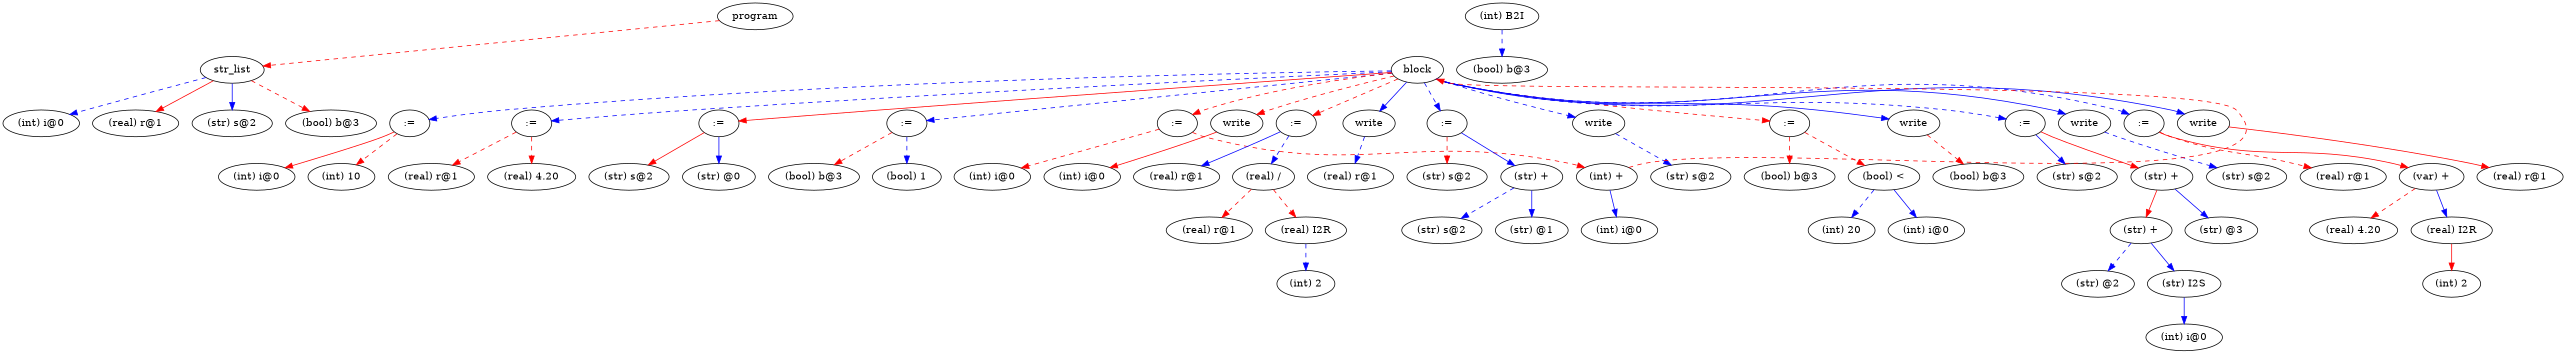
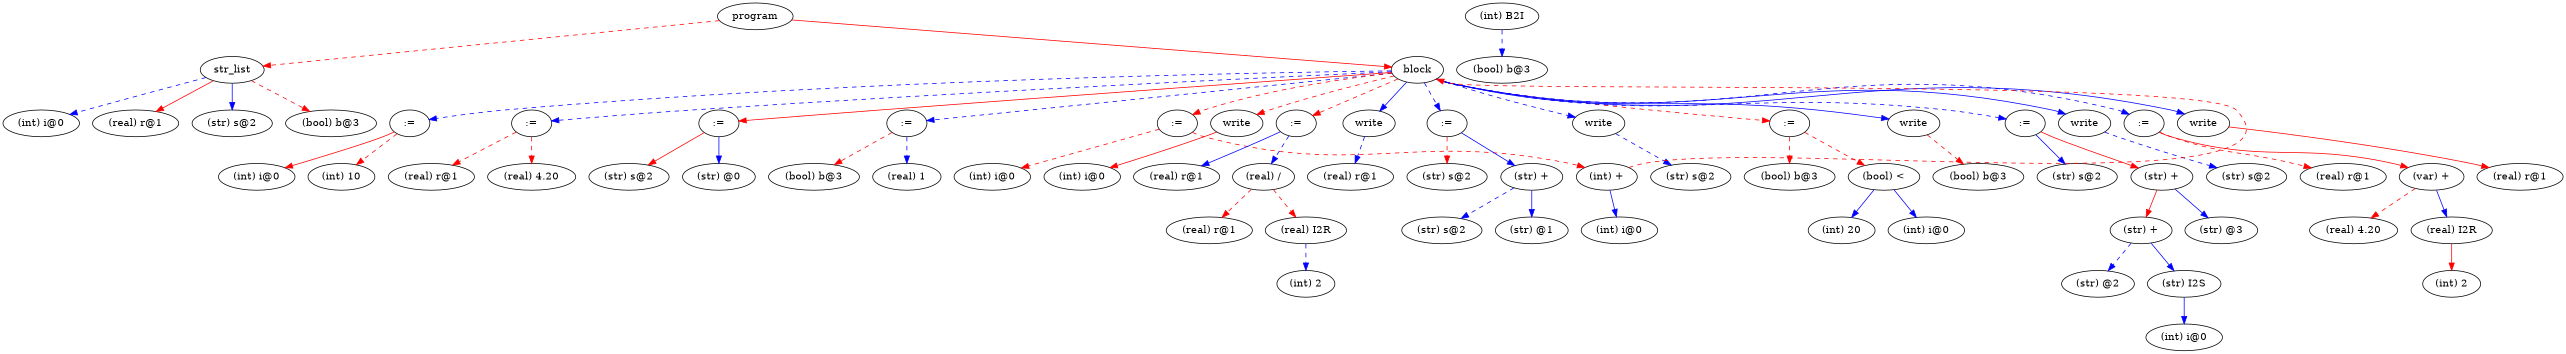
  digraph {
    ordering=out
    edge [color=blue style=dashed]
    n1 [label=program]
    n2 [label=str_list]
    n3 [label=block]
    n4 [label="(int) i@0"]
    n5 [label="(real) r@1"]
    n6 [label="(str) s@2"]
    n7 [label="(bool) b@3"]
    n8 [label=":="]
    n9 [label=":="]
    n10 [label=":="]
    n11 [label=":="]
    n12 [label=":="]
    n13 [label=write]
    n14 [label=":="]
    n15 [label=write]
    n16 [label=":="]
    n17 [label=write]
    n18 [label=":="]
    n19 [label=write]
    n20 [label=":="]
    n21 [label=write]
    n22 [label=":="]
    n23 [label=write]
    n24 [label="(int) i@0"]
    n25 [label="(int) 10"]
    n26 [label="(real) r@1"]
    n27 [label="(real) 4.20"]
    n28 [label="(str) s@2"]
    n29 [label="(str) @0"]
    n30 [label="(bool) b@3"]
-   n31 [label="(bool) 1"]
+   n31 [label="(real) 1"]
    n32 [label="(int) i@0"]
    n33 [label="(int) +"]
    n34 [label="(int) i@0"]
    n35 [label="(real) r@1"]
    n36 [label="(real) /"]
    n37 [label="(real) r@1"]
    n38 [label="(str) s@2"]
    n39 [label="(str) +"]
    n40 [label="(str) s@2"]
    n41 [label="(bool) b@3"]
    n42 [label="(bool) <"]
    n43 [label="(bool) b@3"]
    n44 [label="(str) s@2"]
    n45 [label="(str) +"]
    n46 [label="(str) s@2"]
    n47 [label="(real) r@1"]
    n48 [label="(var) +"]
    n49 [label="(real) r@1"]
    n50 [label="(int) i@0"]
    n51 [label="(int) B2I"]
    n52 [label="(bool) b@3"]
    n53 [label="(real) r@1"]
    n54 [label="(real) I2R"]
    n55 [label="(int) 2"]
    n56 [label="(str) s@2"]
    n57 [label="(str) @1"]
    n58 [label="(int) 20"]
    n59 [label="(int) i@0"]
    n60 [label="(str) +"]
    n61 [label="(str) @3"]
    n62 [label="(str) @2"]
    n63 [label="(str) I2S"]
    n64 [label="(int) i@0"]
    n65 [label="(real) 4.20"]
    n66 [label="(real) I2R"]
    n67 [label="(int) 2"]
    n1 -> n2 [color=red]
+   n1 -> n3 [color=red style=solid]
    n2 -> n4
    n2 -> n5 [color=red style=solid]
    n2 -> n6 [style=solid]
    n2 -> n7 [color=red]
    n3 -> n8
    n3 -> n9
    n3 -> n10 [color=red style=solid]
    n3 -> n11
    n3 -> n12 [color=red]
    n3 -> n13 [color=red]
    n3 -> n14 [color=red]
    n3 -> n15 [style=solid]
    n3 -> n16
    n3 -> n17
    n3 -> n18 [color=red]
    n3 -> n19 [style=solid]
    n3 -> n20
    n3 -> n21 [style=solid]
    n3 -> n22
    n3 -> n23 [style=solid]
    n8 -> n24 [color=red style=solid]
    n8 -> n25 [color=red]
    n9 -> n26 [color=red]
    n9 -> n27 [color=red]
    n10 -> n28 [color=red style=solid]
    n10 -> n29 [style=solid]
    n11 -> n30 [color=red]
    n11 -> n31
    n12 -> n32 [color=red]
    n12 -> n33 [color=red]
    n13 -> n34 [color=red style=solid]
    n14 -> n35 [style=solid]
    n14 -> n36
    n15 -> n37
    n16 -> n38 [color=red]
    n16 -> n39 [style=solid]
    n17 -> n40
    n18 -> n41 [color=red]
    n18 -> n42 [color=red]
    n19 -> n43 [color=red]
    n20 -> n44 [style=solid]
    n20 -> n45 [color=red style=solid]
    n21 -> n46
    n22 -> n47 [color=red]
    n22 -> n48 [color=red style=solid]
    n23 -> n49 [color=red style=solid]
    n33 -> n3 [color=red]
    n33 -> n50 [style=solid]
    n36 -> n53 [color=red]
    n36 -> n54 [color=red]
    n39 -> n56
    n39 -> n57 [style=solid]
-   n42 -> n58
+   n42 -> n58 [style=solid]
    n42 -> n59 [style=solid]
    n45 -> n60 [color=red style=solid]
    n45 -> n61 [style=solid]
    n48 -> n65 [color=red]
    n48 -> n66 [style=solid]
    n51 -> n52
    n54 -> n55
    n60 -> n62
    n60 -> n63 [style=solid]
    n63 -> n64 [style=solid]
    n66 -> n67 [color=red style=solid]
  }
